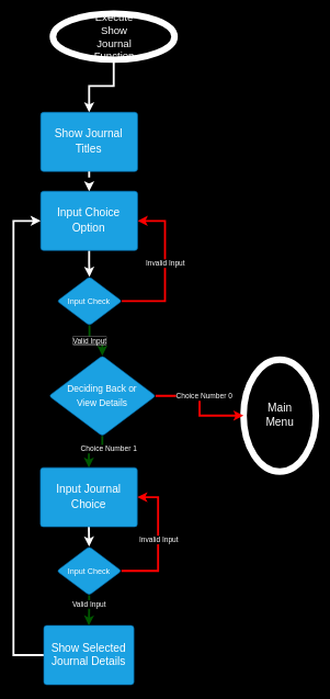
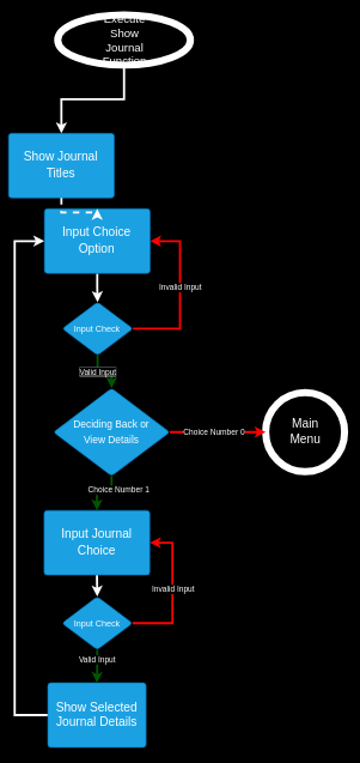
  <mxCell id="0" />
  <mxCell id="1" parent="0" />
  <mxCell id="2" style="edgeStyle=orthogonalEdgeStyle;rounded=0;orthogonalLoop=1;jettySize=auto;html=1;exitX=0.5;exitY=1;exitDx=0;exitDy=0;exitPerimeter=0;entryX=0.5;entryY=0;entryDx=0;entryDy=0;strokeColor=#FFFFFF;strokeWidth=3;" parent="1" source="3" target="4" edge="1"><mxGeometry relative="1" as="geometry" /></mxCell>
  <mxCell id="3" value="&lt;span style=&quot;color: rgb(255, 255, 255); font-size: 16px; text-wrap: wrap;&quot;&gt;Execute Show Journal Function&lt;/span&gt;" style="verticalLabelPosition=middle;verticalAlign=middle;html=1;shape=mxgraph.flowchart.on-page_reference;fillColor=none;strokeColor=#FFFFFF;strokeWidth=10;labelPosition=center;align=center;fontSize=16;" parent="1" vertex="1"><mxGeometry x="80" y="20" width="185" height="70" as="geometry" /></mxCell>
- <mxCell id="4" value="&lt;div style=&quot;display: flex; justify-content: center; text-align: center; align-items: baseline; line-height: 1.25; margin-top: -2px;&quot;&gt;&lt;font style=&quot;font-size: 18px;&quot;&gt;&lt;span style=&quot;font-size: 17px;&quot;&gt;Show Journal Titles&lt;/span&gt;&lt;br&gt;&lt;/font&gt;&lt;/div&gt;" style="html=1;overflow=block;blockSpacing=1;whiteSpace=wrap;fontSize=13;spacing=3.8;strokeColor=#006EAF;rounded=1;absoluteArcSize=1;arcSize=9;fillColor=#1ba1e2;strokeWidth=NaN;lucidId=r1av457.JjQZ;fontColor=#ffffff;" parent="1" vertex="1"><mxGeometry x="61.46" y="170" width="147.36" height="90" as="geometry" /></mxCell>
+ <mxCell id="4" value="&lt;div style=&quot;display: flex; justify-content: center; text-align: center; align-items: baseline; line-height: 1.25; margin-top: -2px;&quot;&gt;&lt;font style=&quot;font-size: 18px;&quot;&gt;&lt;span style=&quot;font-size: 17px;&quot;&gt;Show Journal Titles&lt;/span&gt;&lt;br&gt;&lt;/font&gt;&lt;/div&gt;" style="html=1;overflow=block;blockSpacing=1;whiteSpace=wrap;fontSize=13;spacing=3.8;strokeColor=#006EAF;rounded=1;absoluteArcSize=1;arcSize=9;fillColor=#1ba1e2;strokeWidth=NaN;lucidId=r1av457.JjQZ;fontColor=#ffffff;" parent="1" vertex="1"><mxGeometry x="11.46" y="185" width="147.36" height="90" as="geometry" /></mxCell>
  <mxCell id="5" style="edgeStyle=orthogonalEdgeStyle;rounded=0;orthogonalLoop=1;jettySize=auto;html=1;exitX=0.5;exitY=1;exitDx=0;exitDy=0;strokeColor=#005700;strokeWidth=3;fillColor=#008a00;entryX=0.5;entryY=0;entryDx=0;entryDy=0;" parent="1" source="11" target="23" edge="1"><mxGeometry relative="1" as="geometry"><mxPoint x="131.14" y="512" as="sourcePoint" /><mxPoint x="-10" y="750" as="targetPoint" /></mxGeometry></mxCell>
  <mxCell id="6" value="&lt;span style=&quot;&quot;&gt;Choice Number 1&lt;/span&gt;" style="edgeLabel;html=1;align=center;verticalAlign=middle;resizable=0;points=[];fontColor=#FFFFFF;labelBackgroundColor=#000000;" parent="5" vertex="1" connectable="0"><mxGeometry x="-0.28" y="-5" relative="1" as="geometry"><mxPoint x="10" as="offset" /></mxGeometry></mxCell>
  <mxCell id="7" style="edgeStyle=orthogonalEdgeStyle;rounded=0;orthogonalLoop=1;jettySize=auto;html=1;exitX=0;exitY=0.5;exitDx=0;exitDy=0;entryX=0;entryY=0.5;entryDx=0;entryDy=0;strokeColor=#FFFFFF;strokeWidth=3;" edge="1" parent="1" source="8" target="20"><mxGeometry relative="1" as="geometry"><Array as="points"><mxPoint x="20" y="995" /><mxPoint x="20" y="335" /></Array></mxGeometry></mxCell>
  <mxCell id="8" value="Show Selected Journal Details" style="html=1;overflow=block;blockSpacing=1;whiteSpace=wrap;fontSize=17;spacing=3.8;strokeColor=#006EAF;rounded=1;absoluteArcSize=1;arcSize=9;fillColor=#1ba1e2;strokeWidth=NaN;lucidId=xdbvFR-ZrNtJ;fontColor=#ffffff;" parent="1" vertex="1"><mxGeometry x="66.18" y="950" width="137" height="90" as="geometry" /></mxCell>
  <mxCell id="9" style="edgeStyle=orthogonalEdgeStyle;rounded=0;orthogonalLoop=1;jettySize=auto;html=1;entryX=0.5;entryY=0;entryDx=0;entryDy=0;strokeColor=#FFFFFF;strokeWidth=3;exitX=0.5;exitY=1;exitDx=0;exitDy=0;" parent="1" source="20" target="19" edge="1"><mxGeometry relative="1" as="geometry"><mxPoint x="46.46" y="400" as="sourcePoint" /></mxGeometry></mxCell>
  <mxCell id="10" value="" style="edgeStyle=orthogonalEdgeStyle;rounded=0;orthogonalLoop=1;jettySize=auto;html=1;" edge="1" parent="1" source="11" target="19"><mxGeometry relative="1" as="geometry" /></mxCell>
  <mxCell id="11" value="&lt;font style=&quot;font-size: 14px;&quot;&gt;Deciding Back or&lt;br&gt;View Details&lt;/font&gt;" style="html=1;overflow=block;blockSpacing=1;whiteSpace=wrap;rhombus;fontSize=16.7;fontColor=#ffffff;spacing=3.8;strokeColor=#006EAF;rounded=1;absoluteArcSize=1;arcSize=9;fillColor=#1ba1e2;strokeWidth=NaN;lucidId=x_avSaIK2IV_;" parent="1" vertex="1"><mxGeometry x="74.04" y="540" width="162.2" height="122" as="geometry" /></mxCell>
- <mxCell id="12" value="&lt;span style=&quot;color: rgb(255, 255, 255); font-size: 17px; text-wrap: wrap;&quot;&gt;Main Menu&lt;/span&gt;" style="verticalLabelPosition=middle;verticalAlign=middle;html=1;shape=mxgraph.flowchart.on-page_reference;fillColor=#000000;strokeColor=#FFFFFF;strokeWidth=10;labelPosition=center;align=center;" parent="1" vertex="1"><mxGeometry x="370" y="546" width="110" height="170" as="geometry" /></mxCell>
+ <mxCell id="12" value="&lt;span style=&quot;color: rgb(255, 255, 255); font-size: 17px; text-wrap: wrap;&quot;&gt;Main Menu&lt;/span&gt;" style="verticalLabelPosition=middle;verticalAlign=middle;html=1;shape=mxgraph.flowchart.on-page_reference;fillColor=#000000;strokeColor=#FFFFFF;strokeWidth=10;labelPosition=center;align=center;" parent="1" vertex="1"><mxGeometry x="370" y="546" width="110" height="110" as="geometry" /></mxCell>
  <mxCell id="13" style="edgeStyle=orthogonalEdgeStyle;rounded=0;orthogonalLoop=1;jettySize=auto;html=1;exitX=1;exitY=0.5;exitDx=0;exitDy=0;entryX=0;entryY=0.5;entryDx=0;entryDy=0;entryPerimeter=0;strokeColor=#FF0000;strokeWidth=3;" parent="1" source="11" target="12" edge="1"><mxGeometry relative="1" as="geometry" /></mxCell>
  <mxCell id="14" value="&lt;span style=&quot;&quot;&gt;Choice Number 0&lt;/span&gt;" style="edgeLabel;html=1;align=center;verticalAlign=middle;resizable=0;points=[];fontColor=#FFFFFF;labelBackgroundColor=#000000;" parent="13" vertex="1" connectable="0"><mxGeometry x="-0.191" relative="1" as="geometry"><mxPoint x="7" as="offset" /></mxGeometry></mxCell>
  <mxCell id="15" style="edgeStyle=orthogonalEdgeStyle;rounded=0;orthogonalLoop=1;jettySize=auto;html=1;exitX=0.5;exitY=1;exitDx=0;exitDy=0;entryX=0.5;entryY=0;entryDx=0;entryDy=0;fillColor=#008a00;strokeColor=#005700;strokeWidth=3;" edge="1" parent="1" source="19" target="11"><mxGeometry relative="1" as="geometry" /></mxCell>
  <mxCell id="16" value="&lt;span style=&quot;color: rgb(255, 255, 255); background-color: rgb(0, 0, 0);&quot;&gt;Valid Input&lt;/span&gt;" style="edgeLabel;html=1;align=center;verticalAlign=middle;resizable=0;points=[];" vertex="1" connectable="0" parent="15"><mxGeometry x="-0.344" y="2" relative="1" as="geometry"><mxPoint x="-2" y="1" as="offset" /></mxGeometry></mxCell>
  <mxCell id="17" style="edgeStyle=orthogonalEdgeStyle;rounded=0;orthogonalLoop=1;jettySize=auto;html=1;exitX=1;exitY=0.5;exitDx=0;exitDy=0;entryX=1;entryY=0.5;entryDx=0;entryDy=0;strokeColor=#FF0000;strokeWidth=3;" edge="1" parent="1" source="19" target="20"><mxGeometry relative="1" as="geometry"><Array as="points"><mxPoint x="250.46" y="457" /><mxPoint x="250.46" y="335" /></Array></mxGeometry></mxCell>
  <mxCell id="18" value="Invalid Input" style="edgeLabel;html=1;align=center;verticalAlign=middle;resizable=0;points=[];fontColor=#FFFFFF;labelBackgroundColor=#000000;" vertex="1" connectable="0" parent="17"><mxGeometry x="0.073" relative="1" as="geometry"><mxPoint as="offset" /></mxGeometry></mxCell>
  <mxCell id="19" value="&lt;font style=&quot;font-size: 12px;&quot;&gt;Input Check&lt;/font&gt;" style="html=1;overflow=block;blockSpacing=1;whiteSpace=wrap;rhombus;fontSize=16.7;fontColor=#ffffff;spacing=3.8;strokeColor=#006EAF;rounded=1;absoluteArcSize=1;arcSize=9;fillColor=#1ba1e2;strokeWidth=NaN;lucidId=x_avSaIK2IV_;" vertex="1" parent="1"><mxGeometry x="86.41" y="420" width="98.38" height="74" as="geometry" /></mxCell>
- <mxCell id="20" value="&lt;div style=&quot;display: flex; justify-content: center; text-align: center; align-items: baseline; line-height: 1.25; margin-top: -2px;&quot;&gt;&lt;font style=&quot;font-size: 18px;&quot;&gt;&lt;span style=&quot;font-size: 17px;&quot;&gt;Input Choice Option&lt;/span&gt;&lt;br&gt;&lt;/font&gt;&lt;/div&gt;" style="html=1;overflow=block;blockSpacing=1;whiteSpace=wrap;fontSize=13;spacing=3.8;strokeColor=#006EAF;rounded=1;absoluteArcSize=1;arcSize=9;fillColor=#1ba1e2;strokeWidth=NaN;lucidId=r1av457.JjQZ;fontColor=#ffffff;" vertex="1" parent="1"><mxGeometry x="61.46" y="290" width="147.36" height="90" as="geometry" /></mxCell>
+ <mxCell id="20" value="&lt;div style=&quot;display: flex; justify-content: center; text-align: center; align-items: baseline; line-height: 1.25; margin-top: -2px;&quot;&gt;&lt;font style=&quot;font-size: 18px;&quot;&gt;&lt;span style=&quot;font-size: 17px;&quot;&gt;Input Choice Option&lt;/span&gt;&lt;br&gt;&lt;/font&gt;&lt;/div&gt;" style="html=1;overflow=block;blockSpacing=1;whiteSpace=wrap;fontSize=13;spacing=3.8;strokeColor=#006EAF;rounded=1;absoluteArcSize=1;arcSize=9;fillColor=#1ba1e2;strokeWidth=NaN;lucidId=r1av457.JjQZ;fontColor=#ffffff;dashed=1;" vertex="1" parent="1"><mxGeometry x="61.46" y="290" width="147.36" height="90" as="geometry" /></mxCell>
  <mxCell id="21" style="edgeStyle=orthogonalEdgeStyle;rounded=0;orthogonalLoop=1;jettySize=auto;html=1;exitX=0.5;exitY=1;exitDx=0;exitDy=0;entryX=0.5;entryY=0;entryDx=0;entryDy=0;strokeColor=#FFFFFF;strokeWidth=3;dashed=1;" edge="1" parent="1" source="4" target="20"><mxGeometry relative="1" as="geometry"><mxPoint x="135.14" y="390" as="sourcePoint" /></mxGeometry></mxCell>
  <mxCell id="22" style="edgeStyle=orthogonalEdgeStyle;rounded=0;orthogonalLoop=1;jettySize=auto;html=1;exitX=0.5;exitY=1;exitDx=0;exitDy=0;entryX=0.5;entryY=0;entryDx=0;entryDy=0;strokeColor=#FFFFFF;strokeWidth=3;" edge="1" parent="1" source="23" target="28"><mxGeometry relative="1" as="geometry" /></mxCell>
  <mxCell id="23" value="&lt;div style=&quot;display: flex; justify-content: center; text-align: center; align-items: baseline; line-height: 1.25; margin-top: -2px;&quot;&gt;&lt;font style=&quot;font-size: 18px;&quot;&gt;&lt;span style=&quot;font-size: 17px;&quot;&gt;Input Journal Choice&lt;/span&gt;&lt;br&gt;&lt;/font&gt;&lt;/div&gt;" style="html=1;overflow=block;blockSpacing=1;whiteSpace=wrap;fontSize=13;spacing=3.8;strokeColor=#006EAF;rounded=1;absoluteArcSize=1;arcSize=9;fillColor=#1ba1e2;strokeWidth=NaN;lucidId=r1av457.JjQZ;fontColor=#ffffff;" vertex="1" parent="1"><mxGeometry x="61" y="710" width="147.36" height="90" as="geometry" /></mxCell>
  <mxCell id="24" style="edgeStyle=orthogonalEdgeStyle;rounded=0;orthogonalLoop=1;jettySize=auto;html=1;exitX=1;exitY=0.5;exitDx=0;exitDy=0;entryX=1;entryY=0.5;entryDx=0;entryDy=0;strokeColor=#FF0000;strokeWidth=3;" edge="1" parent="1" source="28" target="23"><mxGeometry relative="1" as="geometry"><Array as="points"><mxPoint x="240" y="867" /><mxPoint x="240" y="755" /></Array></mxGeometry></mxCell>
  <mxCell id="25" value="Invalid Input" style="edgeLabel;html=1;align=center;verticalAlign=middle;resizable=0;points=[];fontColor=#FFFFFF;labelBackgroundColor=#000000;" vertex="1" connectable="0" parent="24"><mxGeometry x="0.153" relative="1" as="geometry"><mxPoint y="12" as="offset" /></mxGeometry></mxCell>
  <mxCell id="26" style="edgeStyle=orthogonalEdgeStyle;rounded=0;orthogonalLoop=1;jettySize=auto;html=1;exitX=0.5;exitY=1;exitDx=0;exitDy=0;entryX=0.5;entryY=0;entryDx=0;entryDy=0;fillColor=#008a00;strokeColor=#005700;strokeWidth=3;" edge="1" parent="1" source="28" target="8"><mxGeometry relative="1" as="geometry"><mxPoint x="134.68" y="950" as="targetPoint" /></mxGeometry></mxCell>
  <mxCell id="27" value="Valid Input" style="edgeLabel;html=1;align=center;verticalAlign=middle;resizable=0;points=[];fontColor=#FFFFFF;labelBackgroundColor=#000000;" vertex="1" connectable="0" parent="26"><mxGeometry x="-0.405" y="-1" relative="1" as="geometry"><mxPoint as="offset" /></mxGeometry></mxCell>
  <mxCell id="28" value="&lt;font style=&quot;font-size: 12px;&quot;&gt;Input Check&lt;/font&gt;" style="html=1;overflow=block;blockSpacing=1;whiteSpace=wrap;rhombus;fontSize=16.7;fontColor=#ffffff;spacing=3.8;strokeColor=#006EAF;rounded=1;absoluteArcSize=1;arcSize=9;fillColor=#1ba1e2;strokeWidth=NaN;lucidId=x_avSaIK2IV_;" vertex="1" parent="1"><mxGeometry x="85.95" y="830" width="98.38" height="74" as="geometry" /></mxCell>
